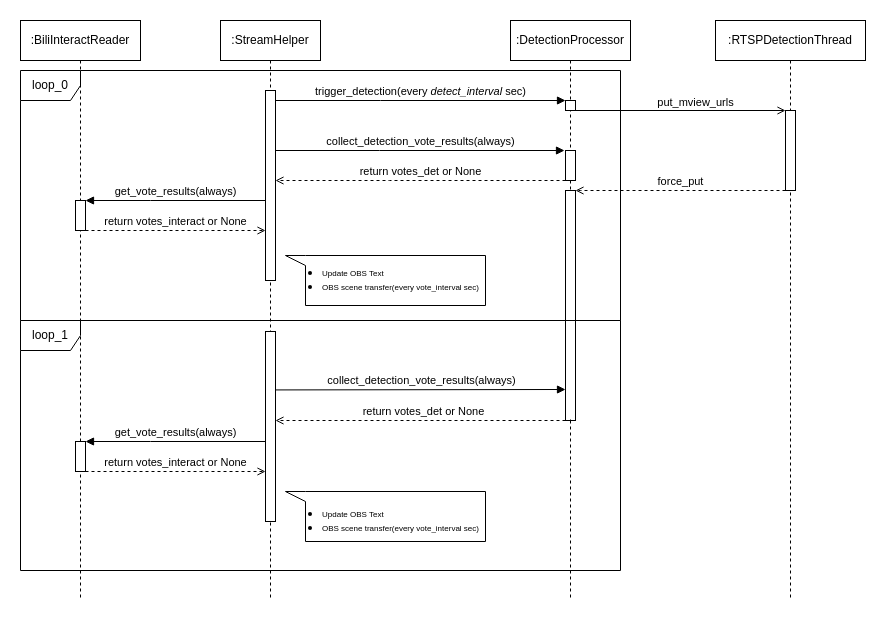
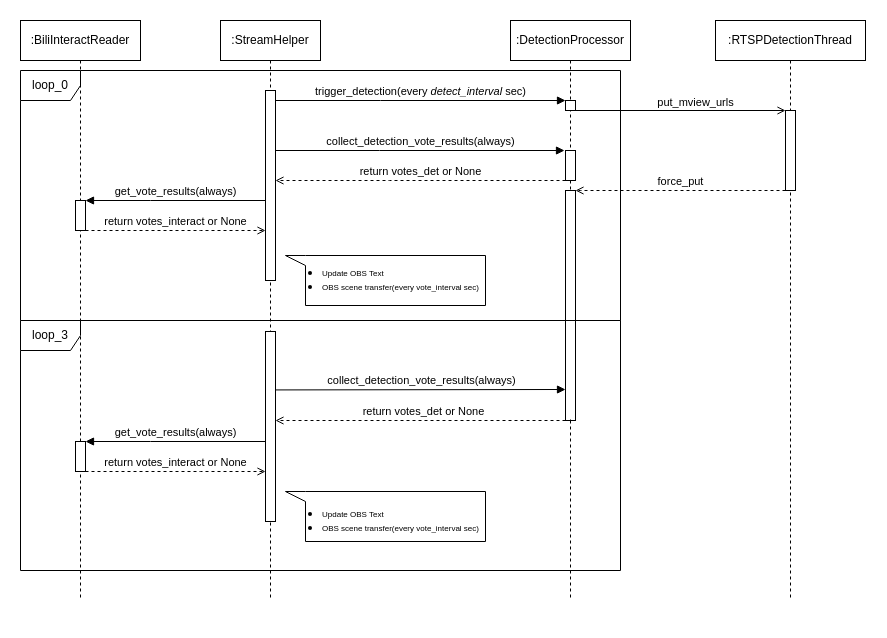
  <mxCell id="0" />
  <mxCell id="1" parent="0" />
  <mxCell id="2" value="loop_0" style="shape=umlFrame;whiteSpace=wrap;html=1;pointerEvents=0;" vertex="1" parent="1"><mxGeometry x="20" y="70" width="600" height="250" as="geometry" /></mxCell>
  <mxCell id="3" value="" style="shape=callout;whiteSpace=wrap;html=1;perimeter=calloutPerimeter;position2=0;size=20;position=0;base=10;rotation=90;" vertex="1" parent="1"><mxGeometry x="360" y="416" width="50" height="200" as="geometry" /></mxCell>
  <mxCell id="4" value=":StreamHelper" style="shape=umlLifeline;perimeter=lifelinePerimeter;whiteSpace=wrap;html=1;container=0;dropTarget=0;collapsible=0;recursiveResize=0;outlineConnect=0;portConstraint=eastwest;newEdgeStyle={&quot;edgeStyle&quot;:&quot;elbowEdgeStyle&quot;,&quot;elbow&quot;:&quot;vertical&quot;,&quot;curved&quot;:0,&quot;rounded&quot;:0};" parent="1" vertex="1"><mxGeometry x="220" y="20" width="100" height="580" as="geometry" /></mxCell>
  <mxCell id="5" value="" style="html=1;points=[];perimeter=orthogonalPerimeter;outlineConnect=0;targetShapes=umlLifeline;portConstraint=eastwest;newEdgeStyle={&quot;edgeStyle&quot;:&quot;elbowEdgeStyle&quot;,&quot;elbow&quot;:&quot;vertical&quot;,&quot;curved&quot;:0,&quot;rounded&quot;:0};" parent="4" vertex="1"><mxGeometry x="45" y="70" width="10" height="190" as="geometry" /></mxCell>
  <mxCell id="6" value=":DetectionProcessor" style="shape=umlLifeline;perimeter=lifelinePerimeter;whiteSpace=wrap;html=1;container=0;dropTarget=0;collapsible=0;recursiveResize=0;outlineConnect=0;portConstraint=eastwest;newEdgeStyle={&quot;edgeStyle&quot;:&quot;elbowEdgeStyle&quot;,&quot;elbow&quot;:&quot;vertical&quot;,&quot;curved&quot;:0,&quot;rounded&quot;:0};" parent="1" vertex="1"><mxGeometry x="510" y="20" width="120" height="580" as="geometry" /></mxCell>
  <mxCell id="7" value="" style="html=1;points=[];perimeter=orthogonalPerimeter;outlineConnect=0;targetShapes=umlLifeline;portConstraint=eastwest;newEdgeStyle={&quot;edgeStyle&quot;:&quot;elbowEdgeStyle&quot;,&quot;elbow&quot;:&quot;vertical&quot;,&quot;curved&quot;:0,&quot;rounded&quot;:0};" parent="6" vertex="1"><mxGeometry x="55" y="80" width="10" height="10" as="geometry" /></mxCell>
  <mxCell id="8" value="" style="html=1;points=[];perimeter=orthogonalPerimeter;outlineConnect=0;targetShapes=umlLifeline;portConstraint=eastwest;newEdgeStyle={&quot;edgeStyle&quot;:&quot;elbowEdgeStyle&quot;,&quot;elbow&quot;:&quot;vertical&quot;,&quot;curved&quot;:0,&quot;rounded&quot;:0};" vertex="1" parent="6"><mxGeometry x="55" y="130" width="10" height="30" as="geometry" /></mxCell>
  <mxCell id="9" value="" style="html=1;points=[];perimeter=orthogonalPerimeter;outlineConnect=0;targetShapes=umlLifeline;portConstraint=eastwest;newEdgeStyle={&quot;edgeStyle&quot;:&quot;elbowEdgeStyle&quot;,&quot;elbow&quot;:&quot;vertical&quot;,&quot;curved&quot;:0,&quot;rounded&quot;:0};" vertex="1" parent="6"><mxGeometry x="55" y="170" width="10" height="230" as="geometry" /></mxCell>
  <mxCell id="10" value="trigger_detection(every &lt;i&gt;detect_interval&lt;/i&gt; sec)" style="html=1;verticalAlign=bottom;endArrow=block;edgeStyle=elbowEdgeStyle;elbow=vertical;curved=0;rounded=0;" parent="1" source="5" target="7" edge="1"><mxGeometry relative="1" as="geometry"><mxPoint x="395" y="110" as="sourcePoint" /><Array as="points"><mxPoint x="380" y="100" /></Array></mxGeometry></mxCell>
  <mxCell id="11" value=":RTSPDetectionThread" style="shape=umlLifeline;perimeter=lifelinePerimeter;whiteSpace=wrap;html=1;container=0;dropTarget=0;collapsible=0;recursiveResize=0;outlineConnect=0;portConstraint=eastwest;newEdgeStyle={&quot;edgeStyle&quot;:&quot;elbowEdgeStyle&quot;,&quot;elbow&quot;:&quot;vertical&quot;,&quot;curved&quot;:0,&quot;rounded&quot;:0};" vertex="1" parent="1"><mxGeometry x="715" y="20" width="150" height="580" as="geometry" /></mxCell>
  <mxCell id="12" value="" style="html=1;points=[];perimeter=orthogonalPerimeter;outlineConnect=0;targetShapes=umlLifeline;portConstraint=eastwest;newEdgeStyle={&quot;edgeStyle&quot;:&quot;elbowEdgeStyle&quot;,&quot;elbow&quot;:&quot;vertical&quot;,&quot;curved&quot;:0,&quot;rounded&quot;:0};" vertex="1" parent="11"><mxGeometry x="70" y="90" width="10" height="80" as="geometry" /></mxCell>
  <mxCell id="13" value="" style="endArrow=open;html=1;rounded=0;endFill=0;" edge="1" parent="1" source="7" target="12"><mxGeometry width="50" height="50" relative="1" as="geometry"><mxPoint x="380" y="270" as="sourcePoint" /><mxPoint x="430" y="220" as="targetPoint" /></mxGeometry></mxCell>
  <mxCell id="14" value="&lt;font style=&quot;font-size: 11px;&quot;&gt;put_mview_urls&lt;/font&gt;" style="text;html=1;align=center;verticalAlign=middle;resizable=0;points=[];autosize=1;strokeColor=none;fillColor=none;" vertex="1" parent="1"><mxGeometry x="645" y="87" width="100" height="30" as="geometry" /></mxCell>
  <mxCell id="15" value="collect_detection_vote_results(always)" style="html=1;verticalAlign=bottom;endArrow=block;edgeStyle=elbowEdgeStyle;elbow=vertical;curved=0;rounded=0;" edge="1" parent="1" source="5"><mxGeometry x="0.002" relative="1" as="geometry"><mxPoint x="280" y="150" as="sourcePoint" /><Array as="points"><mxPoint x="379" y="150" /></Array><mxPoint x="564" y="150" as="targetPoint" /><mxPoint as="offset" /></mxGeometry></mxCell>
  <mxCell id="16" value="return votes_det or None" style="html=1;verticalAlign=bottom;endArrow=open;edgeStyle=elbowEdgeStyle;elbow=vertical;curved=0;rounded=0;dashed=1;endFill=0;" edge="1" parent="1"><mxGeometry x="0.002" relative="1" as="geometry"><mxPoint x="565" y="180" as="sourcePoint" /><Array as="points"><mxPoint x="389" y="180" /></Array><mxPoint x="275" y="180" as="targetPoint" /><mxPoint as="offset" /></mxGeometry></mxCell>
  <mxCell id="17" value=":BiliInteractReader" style="shape=umlLifeline;perimeter=lifelinePerimeter;whiteSpace=wrap;html=1;container=0;dropTarget=0;collapsible=0;recursiveResize=0;outlineConnect=0;portConstraint=eastwest;newEdgeStyle={&quot;edgeStyle&quot;:&quot;elbowEdgeStyle&quot;,&quot;elbow&quot;:&quot;vertical&quot;,&quot;curved&quot;:0,&quot;rounded&quot;:0};" vertex="1" parent="1"><mxGeometry x="20" y="20" width="120" height="580" as="geometry" /></mxCell>
  <mxCell id="18" value="" style="html=1;points=[];perimeter=orthogonalPerimeter;outlineConnect=0;targetShapes=umlLifeline;portConstraint=eastwest;newEdgeStyle={&quot;edgeStyle&quot;:&quot;elbowEdgeStyle&quot;,&quot;elbow&quot;:&quot;vertical&quot;,&quot;curved&quot;:0,&quot;rounded&quot;:0};" vertex="1" parent="17"><mxGeometry x="55" y="180" width="10" height="30" as="geometry" /></mxCell>
  <mxCell id="19" value="get_vote_results(always)" style="html=1;verticalAlign=bottom;endArrow=block;edgeStyle=elbowEdgeStyle;elbow=vertical;curved=0;rounded=0;" edge="1" parent="17" target="18"><mxGeometry x="0.002" relative="1" as="geometry"><mxPoint x="245" y="180" as="sourcePoint" /><Array as="points"><mxPoint x="130" y="180" /><mxPoint x="240" y="200" /></Array><mxPoint x="554" y="190" as="targetPoint" /><mxPoint as="offset" /></mxGeometry></mxCell>
  <mxCell id="20" value="" style="html=1;points=[];perimeter=orthogonalPerimeter;outlineConnect=0;targetShapes=umlLifeline;portConstraint=eastwest;newEdgeStyle={&quot;edgeStyle&quot;:&quot;elbowEdgeStyle&quot;,&quot;elbow&quot;:&quot;vertical&quot;,&quot;curved&quot;:0,&quot;rounded&quot;:0};" vertex="1" parent="17"><mxGeometry x="55" y="421" width="10" height="30" as="geometry" /></mxCell>
  <mxCell id="21" value="get_vote_results(always)" style="html=1;verticalAlign=bottom;endArrow=block;edgeStyle=elbowEdgeStyle;elbow=vertical;curved=0;rounded=0;" edge="1" parent="17" target="20"><mxGeometry x="0.002" relative="1" as="geometry"><mxPoint x="245" y="421" as="sourcePoint" /><Array as="points"><mxPoint x="130" y="421" /><mxPoint x="240" y="441" /></Array><mxPoint x="554" y="431" as="targetPoint" /><mxPoint as="offset" /></mxGeometry></mxCell>
  <mxCell id="22" value="return votes_interact or None" style="html=1;verticalAlign=bottom;endArrow=open;edgeStyle=elbowEdgeStyle;elbow=vertical;curved=0;rounded=0;dashed=1;endFill=0;" edge="1" parent="1"><mxGeometry x="0.002" relative="1" as="geometry"><mxPoint x="85" y="230" as="sourcePoint" /><Array as="points"><mxPoint y="230" x="200" /></Array><mxPoint x="265" y="230" as="targetPoint" /><mxPoint as="offset" /></mxGeometry></mxCell>
  <mxCell id="23" value="" style="shape=callout;whiteSpace=wrap;html=1;perimeter=calloutPerimeter;position2=0;size=20;position=0;base=10;rotation=90;" vertex="1" parent="1"><mxGeometry x="360" y="180" width="50" height="200" as="geometry" /></mxCell>
  <mxCell id="24" value="&lt;ul&gt;&lt;li&gt;&lt;font style=&quot;font-size: 8px;&quot;&gt;Update OBS Text&lt;/font&gt;&lt;/li&gt;&lt;li&gt;&lt;font style=&quot;font-size: 8px;&quot;&gt;OBS scene transfer(every vote_interval sec)&lt;/font&gt;&lt;br&gt;&lt;/li&gt;&lt;/ul&gt;" style="text;strokeColor=none;fillColor=none;html=1;whiteSpace=wrap;verticalAlign=middle;overflow=hidden;" vertex="1" parent="1"><mxGeometry x="280" y="250" width="200" height="50" as="geometry" /></mxCell>
  <mxCell id="25" value="force_put" style="html=1;verticalAlign=bottom;endArrow=open;edgeStyle=elbowEdgeStyle;elbow=vertical;curved=0;rounded=0;dashed=1;endFill=0;" edge="1" parent="1" source="12" target="9"><mxGeometry x="0.002" relative="1" as="geometry"><mxPoint x="575" y="190" as="sourcePoint" /><Array as="points"><mxPoint x="580" y="190" /></Array><mxPoint x="630" y="190" as="targetPoint" /><mxPoint as="offset" /></mxGeometry></mxCell>
  <mxCell id="26" value="" style="html=1;points=[];perimeter=orthogonalPerimeter;outlineConnect=0;targetShapes=umlLifeline;portConstraint=eastwest;newEdgeStyle={&quot;edgeStyle&quot;:&quot;elbowEdgeStyle&quot;,&quot;elbow&quot;:&quot;vertical&quot;,&quot;curved&quot;:0,&quot;rounded&quot;:0};" vertex="1" parent="1"><mxGeometry x="265" y="331" width="10" height="190" as="geometry" /></mxCell>
  <mxCell id="27" value="collect_detection_vote_results(always)" style="html=1;verticalAlign=bottom;endArrow=block;edgeStyle=elbowEdgeStyle;elbow=vertical;curved=0;rounded=0;" edge="1" parent="1"><mxGeometry x="0.002" relative="1" as="geometry"><mxPoint x="275" y="389.429" as="sourcePoint" /><Array as="points" /><mxPoint x="565" y="389.429" as="targetPoint" /><mxPoint as="offset" /></mxGeometry></mxCell>
  <mxCell id="28" value="return votes_det or None" style="html=1;verticalAlign=bottom;endArrow=open;edgeStyle=elbowEdgeStyle;elbow=vertical;curved=0;rounded=0;dashed=1;endFill=0;" edge="1" parent="1"><mxGeometry x="0.002" relative="1" as="geometry"><mxPoint x="570" y="419" as="sourcePoint" /><Array as="points"><mxPoint x="389" y="420" /></Array><mxPoint x="275" y="420" as="targetPoint" /><mxPoint as="offset" /></mxGeometry></mxCell>
  <mxCell id="29" value="return votes_interact or None" style="html=1;verticalAlign=bottom;endArrow=open;edgeStyle=elbowEdgeStyle;elbow=vertical;curved=0;rounded=0;dashed=1;endFill=0;" edge="1" parent="1"><mxGeometry x="0.002" relative="1" as="geometry"><mxPoint x="85" y="471" as="sourcePoint" /><Array as="points"><mxPoint y="471" x="200" /></Array><mxPoint x="265" y="471" as="targetPoint" /><mxPoint as="offset" /></mxGeometry></mxCell>
  <mxCell id="30" value="&lt;ul&gt;&lt;li&gt;&lt;font style=&quot;font-size: 8px;&quot;&gt;Update OBS Text&lt;/font&gt;&lt;/li&gt;&lt;li&gt;&lt;font style=&quot;font-size: 8px;&quot;&gt;OBS scene transfer(every vote_interval sec)&lt;/font&gt;&lt;br&gt;&lt;/li&gt;&lt;/ul&gt;" style="text;strokeColor=none;fillColor=none;html=1;whiteSpace=wrap;verticalAlign=middle;overflow=hidden;" vertex="1" parent="1"><mxGeometry x="280" y="491" width="200" height="50" as="geometry" /></mxCell>
- <mxCell id="31" value="loop_1" style="shape=umlFrame;whiteSpace=wrap;html=1;pointerEvents=0;" vertex="1" parent="1"><mxGeometry x="20" y="320" width="600" height="250" as="geometry" /></mxCell>
+ <mxCell id="31" value="loop_3" style="shape=umlFrame;whiteSpace=wrap;html=1;pointerEvents=0;" vertex="1" parent="1"><mxGeometry x="20" y="320" width="600" height="250" as="geometry" /></mxCell>
